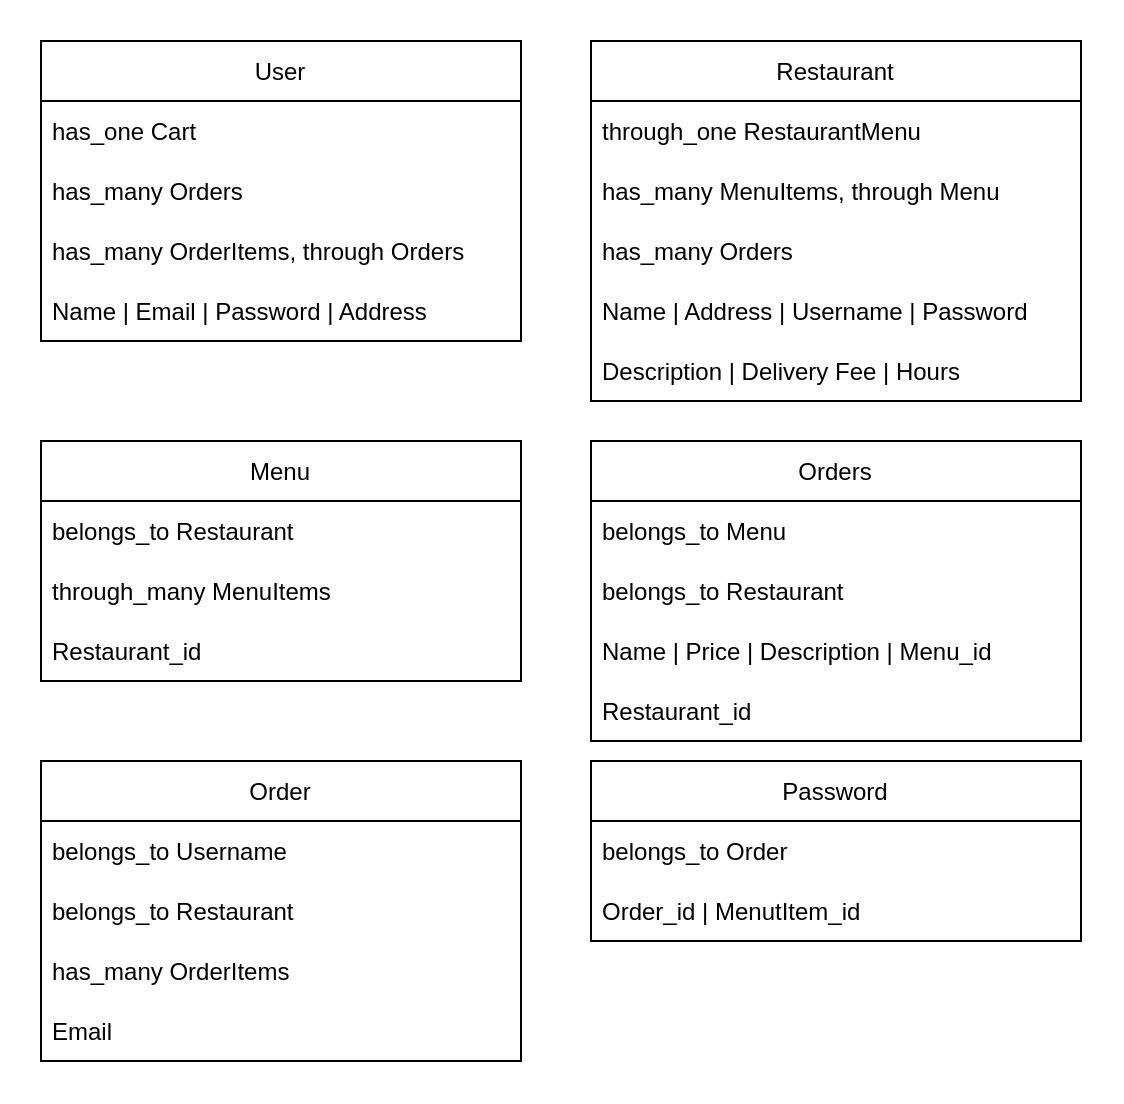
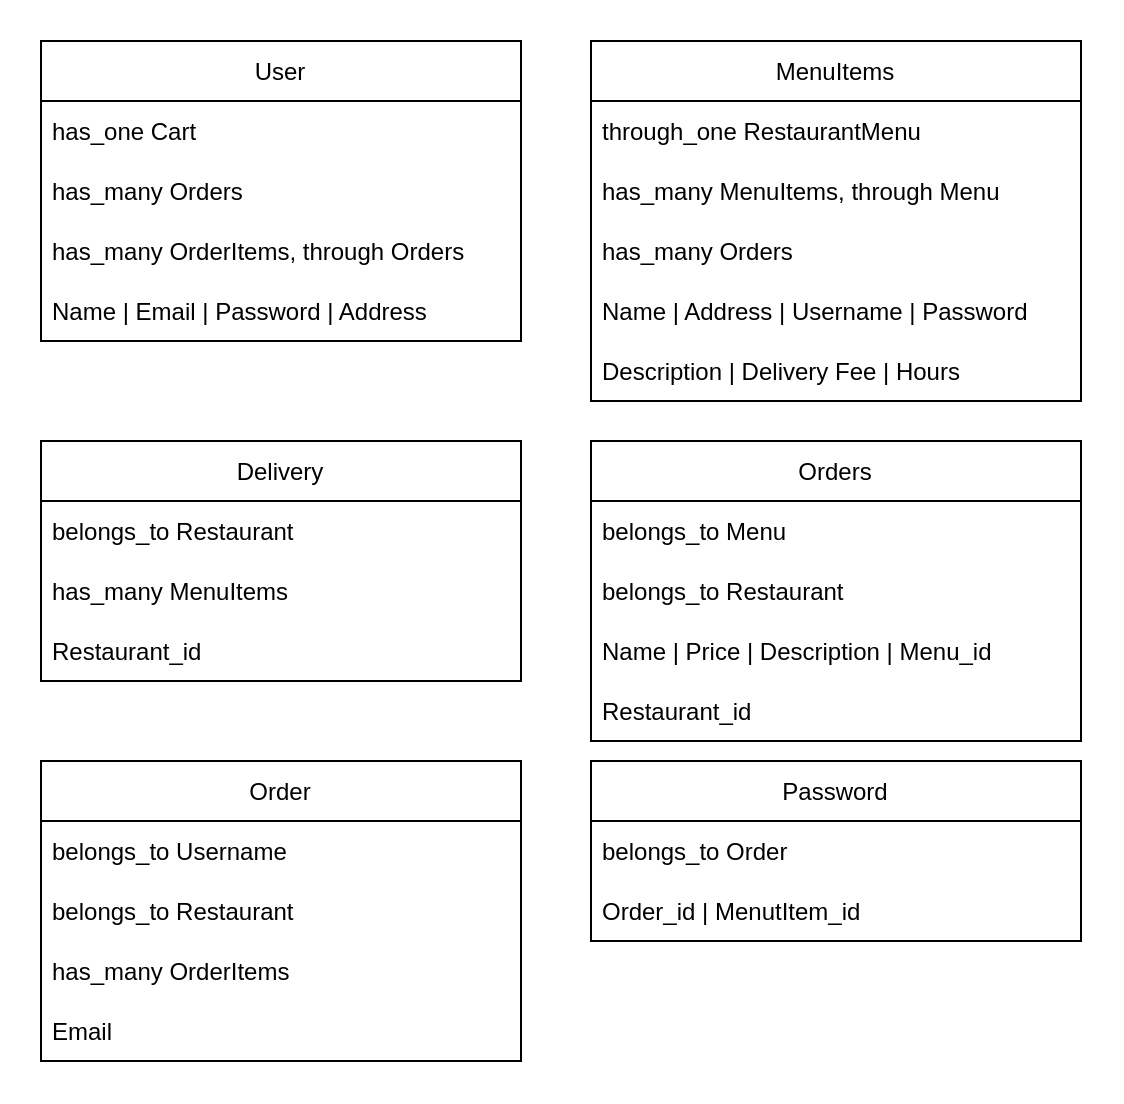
  <mxCell id="0" />
  <mxCell id="1" parent="0" />
  <mxCell id="2" value="User" style="swimlane;fontStyle=0;childLayout=stackLayout;horizontal=1;startSize=30;horizontalStack=0;resizeParent=1;resizeParentMax=0;resizeLast=0;collapsible=1;marginBottom=0;" vertex="1" parent="1"><mxGeometry x="20" y="20" width="240" height="150" as="geometry" /></mxCell>
  <mxCell id="3" value="has_one Cart" style="text;strokeColor=none;fillColor=none;align=left;verticalAlign=middle;spacingLeft=4;spacingRight=4;overflow=hidden;points=[[0,0.5],[1,0.5]];portConstraint=eastwest;rotatable=0;" vertex="1" parent="2"><mxGeometry y="30" width="240" height="30" as="geometry" /></mxCell>
  <mxCell id="4" value="has_many Orders" style="text;strokeColor=none;fillColor=none;align=left;verticalAlign=middle;spacingLeft=4;spacingRight=4;overflow=hidden;points=[[0,0.5],[1,0.5]];portConstraint=eastwest;rotatable=0;" vertex="1" parent="2"><mxGeometry y="60" width="240" height="30" as="geometry" /></mxCell>
  <mxCell id="5" value="has_many OrderItems, through Orders" style="text;strokeColor=none;fillColor=none;align=left;verticalAlign=middle;spacingLeft=4;spacingRight=4;overflow=hidden;points=[[0,0.5],[1,0.5]];portConstraint=eastwest;rotatable=0;" vertex="1" parent="2"><mxGeometry y="90" width="240" height="30" as="geometry" /></mxCell>
  <mxCell id="6" value="Name | Email | Password | Address " style="text;strokeColor=none;fillColor=none;align=left;verticalAlign=middle;spacingLeft=4;spacingRight=4;overflow=hidden;points=[[0,0.5],[1,0.5]];portConstraint=eastwest;rotatable=0;" vertex="1" parent="2"><mxGeometry y="120" width="240" height="30" as="geometry" /></mxCell>
- <mxCell id="7" value="Restaurant" style="swimlane;fontStyle=0;childLayout=stackLayout;horizontal=1;startSize=30;horizontalStack=0;resizeParent=1;resizeParentMax=0;resizeLast=0;collapsible=1;marginBottom=0;" vertex="1" parent="1"><mxGeometry x="295" y="20" width="245" height="180" as="geometry" /></mxCell>
+ <mxCell id="7" value="MenuItems" style="swimlane;fontStyle=0;childLayout=stackLayout;horizontal=1;startSize=30;horizontalStack=0;resizeParent=1;resizeParentMax=0;resizeLast=0;collapsible=1;marginBottom=0;" vertex="1" parent="1"><mxGeometry x="295" y="20" width="245" height="180" as="geometry" /></mxCell>
  <mxCell id="8" value="through_one RestaurantMenu" style="text;strokeColor=none;fillColor=none;align=left;verticalAlign=middle;spacingLeft=4;spacingRight=4;overflow=hidden;points=[[0,0.5],[1,0.5]];portConstraint=eastwest;rotatable=0;" vertex="1" parent="7"><mxGeometry y="30" width="245" height="30" as="geometry" /></mxCell>
  <mxCell id="9" value="has_many MenuItems, through Menu" style="text;strokeColor=none;fillColor=none;align=left;verticalAlign=middle;spacingLeft=4;spacingRight=4;overflow=hidden;points=[[0,0.5],[1,0.5]];portConstraint=eastwest;rotatable=0;" vertex="1" parent="7"><mxGeometry y="60" width="245" height="30" as="geometry" /></mxCell>
  <mxCell id="10" value="has_many Orders" style="text;strokeColor=none;fillColor=none;align=left;verticalAlign=middle;spacingLeft=4;spacingRight=4;overflow=hidden;points=[[0,0.5],[1,0.5]];portConstraint=eastwest;rotatable=0;" vertex="1" parent="7"><mxGeometry y="90" width="245" height="30" as="geometry" /></mxCell>
  <mxCell id="11" value="Name | Address | Username | Password " style="text;strokeColor=none;fillColor=none;align=left;verticalAlign=middle;spacingLeft=4;spacingRight=4;overflow=hidden;points=[[0,0.5],[1,0.5]];portConstraint=eastwest;rotatable=0;" vertex="1" parent="7"><mxGeometry y="120" width="245" height="30" as="geometry" /></mxCell>
  <mxCell id="12" value="Description | Delivery Fee | Hours" style="text;strokeColor=none;fillColor=none;align=left;verticalAlign=middle;spacingLeft=4;spacingRight=4;overflow=hidden;points=[[0,0.5],[1,0.5]];portConstraint=eastwest;rotatable=0;" vertex="1" parent="7"><mxGeometry y="150" width="245" height="30" as="geometry" /></mxCell>
- <mxCell id="13" value="Menu" style="swimlane;fontStyle=0;childLayout=stackLayout;horizontal=1;startSize=30;horizontalStack=0;resizeParent=1;resizeParentMax=0;resizeLast=0;collapsible=1;marginBottom=0;" vertex="1" parent="1"><mxGeometry x="20" y="220" width="240" height="120" as="geometry" /></mxCell>
+ <mxCell id="13" value="Delivery" style="swimlane;fontStyle=0;childLayout=stackLayout;horizontal=1;startSize=30;horizontalStack=0;resizeParent=1;resizeParentMax=0;resizeLast=0;collapsible=1;marginBottom=0;" vertex="1" parent="1"><mxGeometry x="20" y="220" width="240" height="120" as="geometry" /></mxCell>
  <mxCell id="14" value="belongs_to Restaurant" style="text;strokeColor=none;fillColor=none;align=left;verticalAlign=middle;spacingLeft=4;spacingRight=4;overflow=hidden;points=[[0,0.5],[1,0.5]];portConstraint=eastwest;rotatable=0;" vertex="1" parent="13"><mxGeometry y="30" width="240" height="30" as="geometry" /></mxCell>
- <mxCell id="15" value="through_many MenuItems" style="text;strokeColor=none;fillColor=none;align=left;verticalAlign=middle;spacingLeft=4;spacingRight=4;overflow=hidden;points=[[0,0.5],[1,0.5]];portConstraint=eastwest;rotatable=0;" vertex="1" parent="13"><mxGeometry y="60" width="240" height="30" as="geometry" /></mxCell>
+ <mxCell id="15" value="has_many MenuItems" style="text;strokeColor=none;fillColor=none;align=left;verticalAlign=middle;spacingLeft=4;spacingRight=4;overflow=hidden;points=[[0,0.5],[1,0.5]];portConstraint=eastwest;rotatable=0;" vertex="1" parent="13"><mxGeometry y="60" width="240" height="30" as="geometry" /></mxCell>
  <mxCell id="16" value="Restaurant_id" style="text;strokeColor=none;fillColor=none;align=left;verticalAlign=middle;spacingLeft=4;spacingRight=4;overflow=hidden;points=[[0,0.5],[1,0.5]];portConstraint=eastwest;rotatable=0;" vertex="1" parent="13"><mxGeometry y="90" width="240" height="30" as="geometry" /></mxCell>
  <mxCell id="17" value="Orders" style="swimlane;fontStyle=0;childLayout=stackLayout;horizontal=1;startSize=30;horizontalStack=0;resizeParent=1;resizeParentMax=0;resizeLast=0;collapsible=1;marginBottom=0;" vertex="1" parent="1"><mxGeometry x="295" y="220" width="245" height="150" as="geometry" /></mxCell>
  <mxCell id="18" value="belongs_to Menu" style="text;strokeColor=none;fillColor=none;align=left;verticalAlign=middle;spacingLeft=4;spacingRight=4;overflow=hidden;points=[[0,0.5],[1,0.5]];portConstraint=eastwest;rotatable=0;" vertex="1" parent="17"><mxGeometry y="30" width="245" height="30" as="geometry" /></mxCell>
  <mxCell id="19" value="belongs_to Restaurant" style="text;strokeColor=none;fillColor=none;align=left;verticalAlign=middle;spacingLeft=4;spacingRight=4;overflow=hidden;points=[[0,0.5],[1,0.5]];portConstraint=eastwest;rotatable=0;" vertex="1" parent="17"><mxGeometry y="60" width="245" height="30" as="geometry" /></mxCell>
  <mxCell id="20" value="Name | Price | Description | Menu_id " style="text;strokeColor=none;fillColor=none;align=left;verticalAlign=middle;spacingLeft=4;spacingRight=4;overflow=hidden;points=[[0,0.5],[1,0.5]];portConstraint=eastwest;rotatable=0;" vertex="1" parent="17"><mxGeometry y="90" width="245" height="30" as="geometry" /></mxCell>
  <mxCell id="21" value="Restaurant_id" style="text;strokeColor=none;fillColor=none;align=left;verticalAlign=middle;spacingLeft=4;spacingRight=4;overflow=hidden;points=[[0,0.5],[1,0.5]];portConstraint=eastwest;rotatable=0;" vertex="1" parent="17"><mxGeometry y="120" width="245" height="30" as="geometry" /></mxCell>
  <mxCell id="22" value="Order" style="swimlane;fontStyle=0;childLayout=stackLayout;horizontal=1;startSize=30;horizontalStack=0;resizeParent=1;resizeParentMax=0;resizeLast=0;collapsible=1;marginBottom=0;" vertex="1" parent="1"><mxGeometry x="20" y="380" width="240" height="150" as="geometry"><mxRectangle x="-700" y="310" width="60" height="30" as="alternateBounds" /></mxGeometry></mxCell>
  <mxCell id="23" value="belongs_to Username" style="text;strokeColor=none;fillColor=none;align=left;verticalAlign=middle;spacingLeft=4;spacingRight=4;overflow=hidden;points=[[0,0.5],[1,0.5]];portConstraint=eastwest;rotatable=0;" vertex="1" parent="22"><mxGeometry y="30" width="240" height="30" as="geometry" /></mxCell>
  <mxCell id="24" value="belongs_to Restaurant" style="text;strokeColor=none;fillColor=none;align=left;verticalAlign=middle;spacingLeft=4;spacingRight=4;overflow=hidden;points=[[0,0.5],[1,0.5]];portConstraint=eastwest;rotatable=0;" vertex="1" parent="22"><mxGeometry y="60" width="240" height="30" as="geometry" /></mxCell>
  <mxCell id="25" value="has_many OrderItems" style="text;strokeColor=none;fillColor=none;align=left;verticalAlign=middle;spacingLeft=4;spacingRight=4;overflow=hidden;points=[[0,0.5],[1,0.5]];portConstraint=eastwest;rotatable=0;" vertex="1" parent="22"><mxGeometry y="90" width="240" height="30" as="geometry" /></mxCell>
  <mxCell id="26" value="Email " style="text;strokeColor=none;fillColor=none;align=left;verticalAlign=middle;spacingLeft=4;spacingRight=4;overflow=hidden;points=[[0,0.5],[1,0.5]];portConstraint=eastwest;rotatable=0;" vertex="1" parent="22"><mxGeometry y="120" width="240" height="30" as="geometry" /></mxCell>
  <mxCell id="27" value="Password" style="swimlane;fontStyle=0;childLayout=stackLayout;horizontal=1;startSize=30;horizontalStack=0;resizeParent=1;resizeParentMax=0;resizeLast=0;collapsible=1;marginBottom=0;" vertex="1" parent="1"><mxGeometry x="295" y="380" width="245" height="90" as="geometry" /></mxCell>
  <mxCell id="28" value="belongs_to Order" style="text;strokeColor=none;fillColor=none;align=left;verticalAlign=middle;spacingLeft=4;spacingRight=4;overflow=hidden;points=[[0,0.5],[1,0.5]];portConstraint=eastwest;rotatable=0;" vertex="1" parent="27"><mxGeometry y="30" width="245" height="30" as="geometry" /></mxCell>
  <mxCell id="29" value="Order_id | MenutItem_id" style="text;strokeColor=none;fillColor=none;align=left;verticalAlign=middle;spacingLeft=4;spacingRight=4;overflow=hidden;points=[[0,0.5],[1,0.5]];portConstraint=eastwest;rotatable=0;" vertex="1" parent="27"><mxGeometry y="60" width="245" height="30" as="geometry" /></mxCell>
